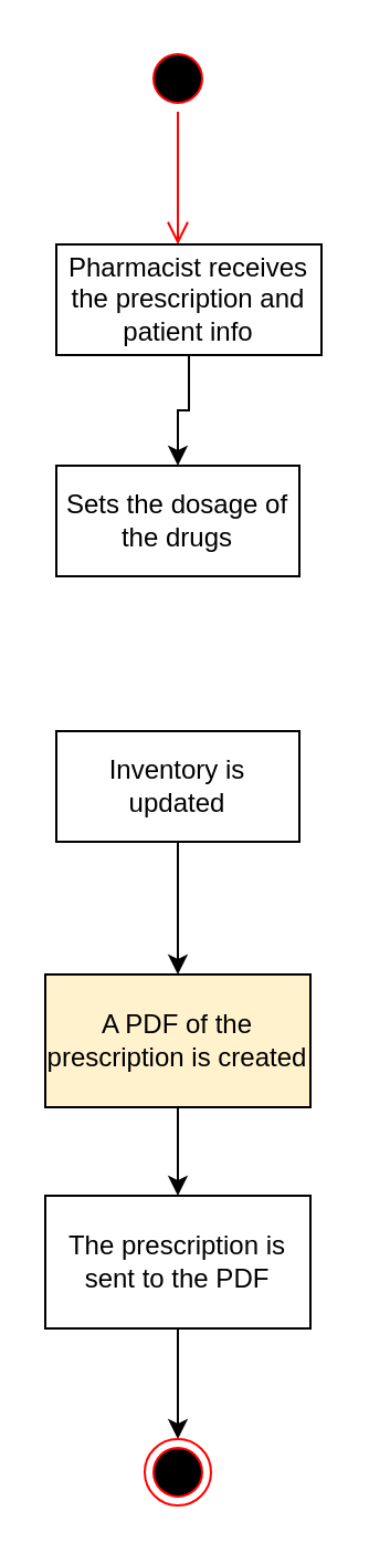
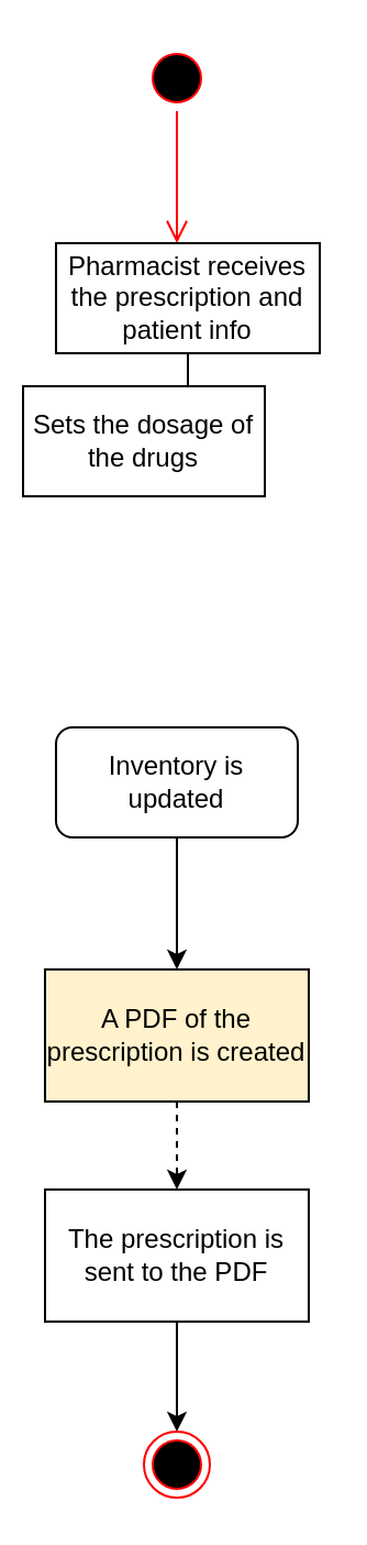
  <mxCell id="0" />
  <mxCell id="1" parent="0" />
  <mxCell id="2" value="" style="ellipse;html=1;shape=startState;fillColor=#000000;strokeColor=#ff0000;" parent="1" vertex="1"><mxGeometry x="65" y="20" width="30" height="30" as="geometry" /></mxCell>
  <mxCell id="3" value="" style="edgeStyle=orthogonalEdgeStyle;html=1;verticalAlign=bottom;endArrow=open;endSize=8;strokeColor=#ff0000;rounded=0;" parent="1" source="2" edge="1"><mxGeometry relative="1" as="geometry"><mxPoint x="80" y="110" as="targetPoint" /></mxGeometry></mxCell>
  <mxCell id="4" value="" style="edgeStyle=orthogonalEdgeStyle;rounded=0;orthogonalLoop=1;jettySize=auto;html=1;" parent="1" source="5" target="6" edge="1"><mxGeometry relative="1" as="geometry" /></mxCell>
  <mxCell id="5" value="Pharmacist receives the prescription and patient info" style="html=1;whiteSpace=wrap;" parent="1" vertex="1"><mxGeometry x="25" y="110" width="120" height="50" as="geometry" /></mxCell>
- <mxCell id="6" value="Sets the dosage of the drugs" style="html=1;whiteSpace=wrap;" parent="1" vertex="1"><mxGeometry x="25" y="210" width="110" height="50" as="geometry" /></mxCell>
+ <mxCell id="6" value="Sets the dosage of the drugs" style="html=1;whiteSpace=wrap;" parent="1" vertex="1"><mxGeometry x="10" y="175" width="110" height="50" as="geometry" /></mxCell>
  <mxCell id="7" value="" style="edgeStyle=orthogonalEdgeStyle;rounded=0;orthogonalLoop=1;jettySize=auto;html=1;" parent="1" source="8" edge="1"><mxGeometry relative="1" as="geometry"><mxPoint x="80" y="440" as="targetPoint" /></mxGeometry></mxCell>
- <mxCell id="8" value="Inventory is updated" style="html=1;whiteSpace=wrap;" parent="1" vertex="1"><mxGeometry x="25" y="330" width="110" height="50" as="geometry" /></mxCell>
- <mxCell id="9" value="" style="edgeStyle=orthogonalEdgeStyle;rounded=0;orthogonalLoop=1;jettySize=auto;html=1;" edge="1" parent="1" source="10" target="12"><mxGeometry relative="1" as="geometry" /></mxCell>
+ <mxCell id="8" value="Inventory is updated" style="html=1;whiteSpace=wrap;rounded=1;" parent="1" vertex="1"><mxGeometry x="25" y="330" width="110" height="50" as="geometry" /></mxCell>
+ <mxCell id="9" value="" style="edgeStyle=orthogonalEdgeStyle;rounded=0;orthogonalLoop=1;jettySize=auto;html=1;dashed=1;" edge="1" parent="1" source="10" target="12"><mxGeometry relative="1" as="geometry" /></mxCell>
  <mxCell id="10" value="A PDF of the prescription is created" style="rounded=0;whiteSpace=wrap;html=1;fillColor=#fff2cc;" vertex="1" parent="1"><mxGeometry x="20" y="440" width="120" height="60" as="geometry" /></mxCell>
  <mxCell id="11" value="" style="edgeStyle=orthogonalEdgeStyle;rounded=0;orthogonalLoop=1;jettySize=auto;html=1;" edge="1" parent="1" source="12" target="13"><mxGeometry relative="1" as="geometry" /></mxCell>
  <mxCell id="12" value="The prescription is sent to the PDF" style="rounded=0;whiteSpace=wrap;html=1;" vertex="1" parent="1"><mxGeometry x="20" y="540" width="120" height="60" as="geometry" /></mxCell>
  <mxCell id="13" value="" style="ellipse;html=1;shape=endState;fillColor=#000000;strokeColor=#ff0000;" vertex="1" parent="1"><mxGeometry x="65" y="650" width="30" height="30" as="geometry" /></mxCell>
